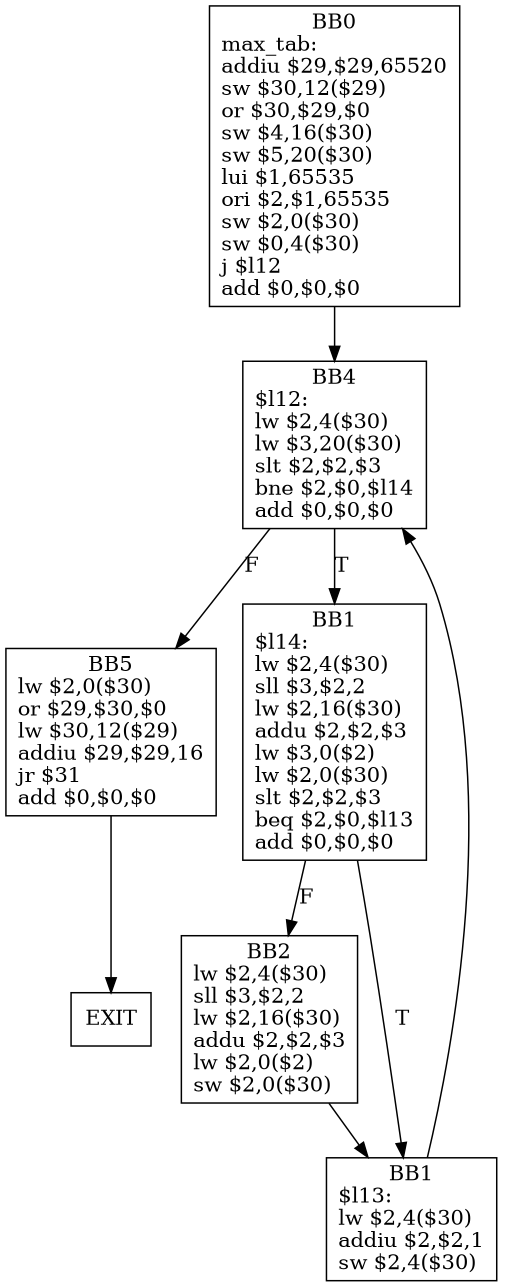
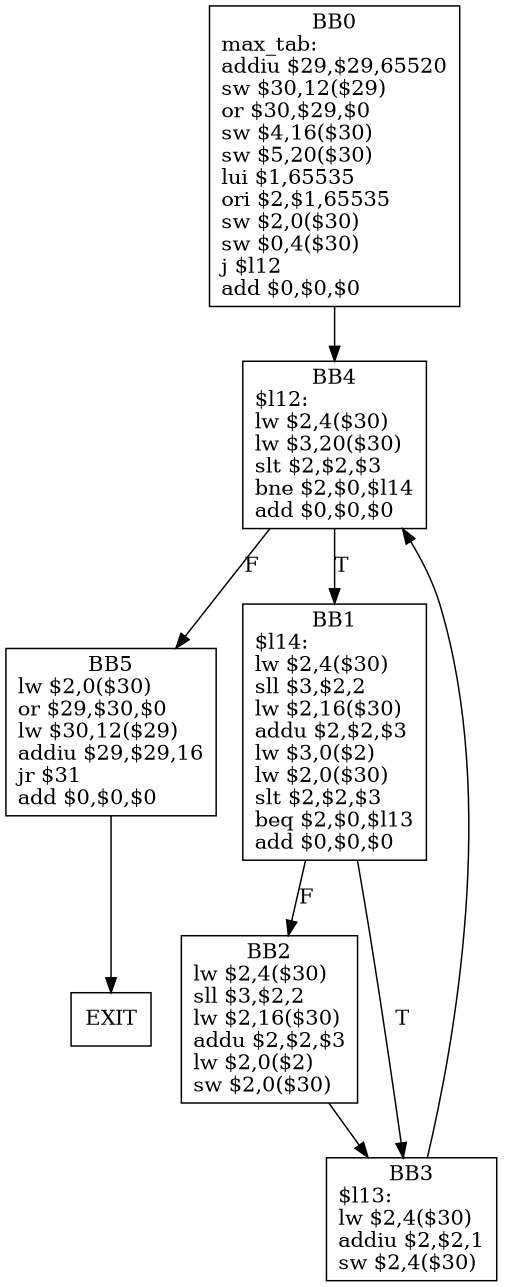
  digraph {
    node [shape=box]
    edge [style=filled]
    n1 [label="BB0\nmax_tab:\laddiu $29,$29,65520\lsw $30,12($29)\lor $30,$29,$0\lsw $4,16($30)\lsw $5,20($30)\llui $1,65535\lori $2,$1,65535\lsw $2,0($30)\lsw $0,4($30)\lj $l12\ladd $0,$0,$0\l"]
    n2 [label="BB4\n$l12:\llw $2,4($30)\llw $3,20($30)\lslt $2,$2,$3\lbne $2,$0,$l14\ladd $0,$0,$0\l"]
    n3 [label="BB5\nlw $2,0($30)\lor $29,$30,$0\llw $30,12($29)\laddiu $29,$29,16\ljr $31\ladd $0,$0,$0\l"]
    n4 [label="BB1\n$l14:\llw $2,4($30)\lsll $3,$2,2\llw $2,16($30)\laddu $2,$2,$3\llw $3,0($2)\llw $2,0($30)\lslt $2,$2,$3\lbeq $2,$0,$l13\ladd $0,$0,$0\l"]
    EXIT
    n6 [label="BB2\nlw $2,4($30)\lsll $3,$2,2\llw $2,16($30)\laddu $2,$2,$3\llw $2,0($2)\lsw $2,0($30)\l"]
-   n7 [label="BB1\n$l13:\llw $2,4($30)\laddiu $2,$2,1\lsw $2,4($30)\l"]
+   n7 [label="BB3\n$l13:\llw $2,4($30)\laddiu $2,$2,1\lsw $2,4($30)\l"]
    n1 -> n2
    n2 -> n3 [label=F]
    n2 -> n4 [label=T]
    n3 -> EXIT
    n4 -> n6 [label=F]
    n4 -> n7 [label=T]
    n6 -> n7
    n7 -> n2
  }
